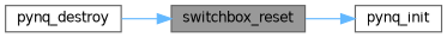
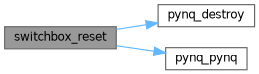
  digraph {
    rankdir=RL
    node [color=grey40 fillcolor=white fontname=Helvetica fontsize=10 shape=box style=filled]
    edge [color=steelblue1 dir=back fontname=Helvetica fontsize=10 labelfontname=Helvetica labelfontsize=10 style=solid]
    n1 [color=gray40 fillcolor=grey60 fontcolor=black height=0.2 label=switchbox_reset width=0.4]
    n2 [height=0.2 label=pynq_destroy width=0.4]
-   n3 [height=0.2 label=pynq_init width=0.4]
-   n1 -> n2
+   n3 [height=0.2 label=pynq_pynq width=0.4]
+   n2 -> n1
    n3 -> n1
  }
